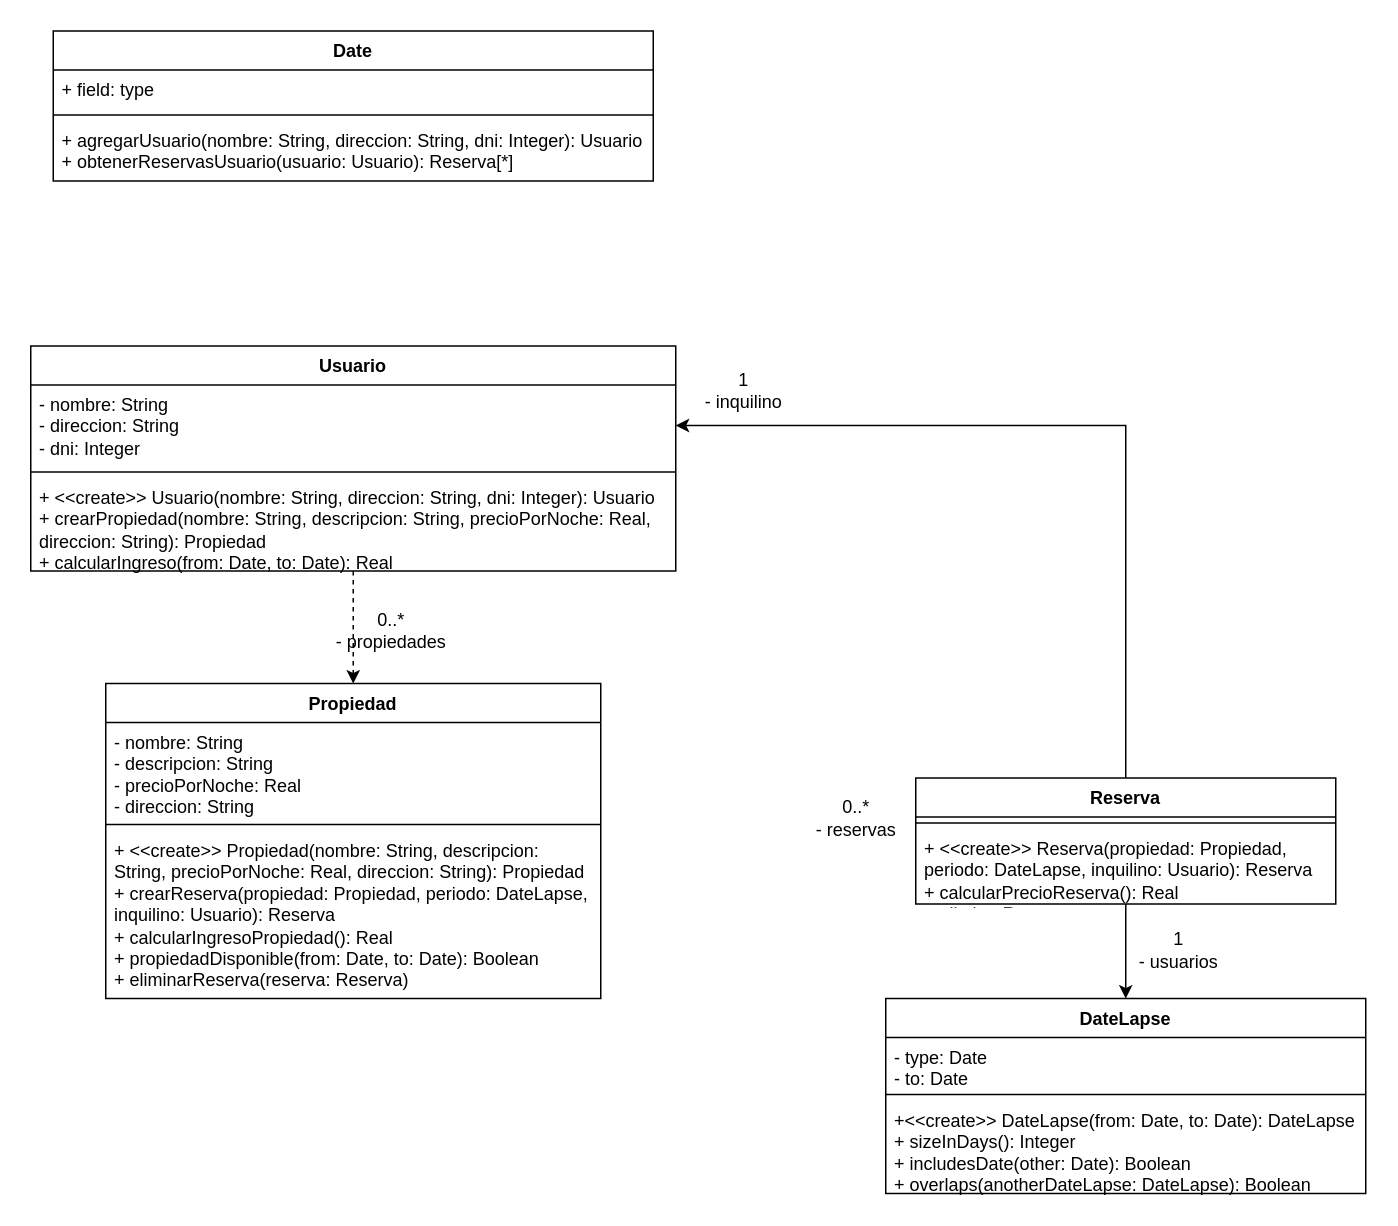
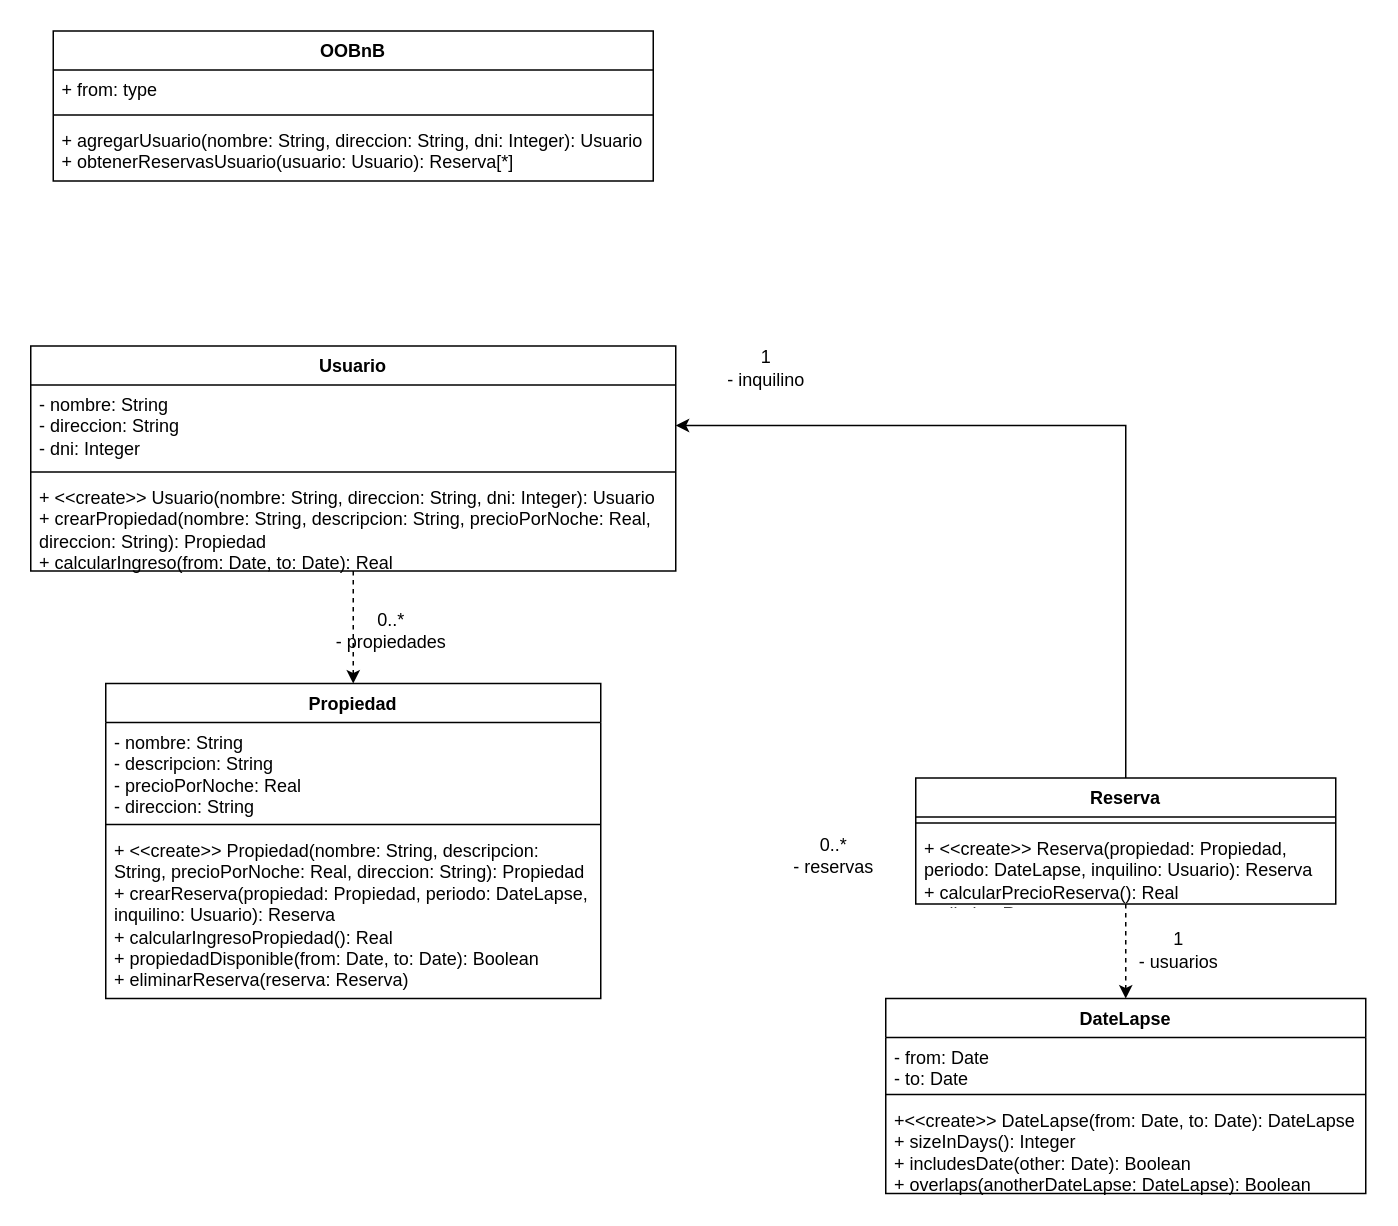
  <mxCell id="0" />
  <mxCell id="1" parent="0" />
  <mxCell id="2" style="edgeStyle=orthogonalEdgeStyle;rounded=0;orthogonalLoop=1;jettySize=auto;html=1;dashed=1;" parent="1" source="3" target="11" edge="1"><mxGeometry relative="1" as="geometry" /></mxCell>
  <mxCell id="3" value="Usuario" style="swimlane;fontStyle=1;align=center;verticalAlign=top;childLayout=stackLayout;horizontal=1;startSize=26;horizontalStack=0;resizeParent=1;resizeParentMax=0;resizeLast=0;collapsible=1;marginBottom=0;whiteSpace=wrap;html=1;" parent="1" vertex="1"><mxGeometry x="20" y="230" width="430" height="150" as="geometry" /></mxCell>
  <mxCell id="4" value="- nombre: String&lt;br&gt;- direccion: String&lt;br&gt;- dni: Integer" style="text;strokeColor=none;fillColor=none;align=left;verticalAlign=top;spacingLeft=4;spacingRight=4;overflow=hidden;rotatable=0;points=[[0,0.5],[1,0.5]];portConstraint=eastwest;whiteSpace=wrap;html=1;" parent="3" vertex="1"><mxGeometry y="26" width="430" height="54" as="geometry" /></mxCell>
  <mxCell id="5" value="" style="line;strokeWidth=1;fillColor=none;align=left;verticalAlign=middle;spacingTop=-1;spacingLeft=3;spacingRight=3;rotatable=0;labelPosition=right;points=[];portConstraint=eastwest;strokeColor=inherit;" parent="3" vertex="1"><mxGeometry y="80" width="430" height="8" as="geometry" /></mxCell>
  <mxCell id="6" value="+ &amp;lt;&amp;lt;create&amp;gt;&amp;gt; Usuario(nombre: String, direccion: String, dni: Integer): Usuario&lt;br&gt;+ crearPropiedad(nombre: String, descripcion: String, precioPorNoche: Real, direccion: String): Propiedad&lt;br&gt;+ calcularIngreso(from: Date, to: Date): Real" style="text;strokeColor=none;fillColor=none;align=left;verticalAlign=top;spacingLeft=4;spacingRight=4;overflow=hidden;rotatable=0;points=[[0,0.5],[1,0.5]];portConstraint=eastwest;whiteSpace=wrap;html=1;" parent="3" vertex="1"><mxGeometry y="88" width="430" height="62" as="geometry" /></mxCell>
- <mxCell id="7" value="Date" style="swimlane;fontStyle=1;align=center;verticalAlign=top;childLayout=stackLayout;horizontal=1;startSize=26;horizontalStack=0;resizeParent=1;resizeParentMax=0;resizeLast=0;collapsible=1;marginBottom=0;whiteSpace=wrap;html=1;" parent="1" vertex="1"><mxGeometry x="35" y="20" width="400" height="100" as="geometry" /></mxCell>
- <mxCell id="8" value="+ field: type" style="text;strokeColor=none;fillColor=none;align=left;verticalAlign=top;spacingLeft=4;spacingRight=4;overflow=hidden;rotatable=0;points=[[0,0.5],[1,0.5]];portConstraint=eastwest;whiteSpace=wrap;html=1;" parent="7" vertex="1"><mxGeometry y="26" width="400" height="26" as="geometry" /></mxCell>
+ <mxCell id="7" value="OOBnB" style="swimlane;fontStyle=1;align=center;verticalAlign=top;childLayout=stackLayout;horizontal=1;startSize=26;horizontalStack=0;resizeParent=1;resizeParentMax=0;resizeLast=0;collapsible=1;marginBottom=0;whiteSpace=wrap;html=1;" parent="1" vertex="1"><mxGeometry x="35" y="20" width="400" height="100" as="geometry" /></mxCell>
+ <mxCell id="8" value="+ from: type" style="text;strokeColor=none;fillColor=none;align=left;verticalAlign=top;spacingLeft=4;spacingRight=4;overflow=hidden;rotatable=0;points=[[0,0.5],[1,0.5]];portConstraint=eastwest;whiteSpace=wrap;html=1;" parent="7" vertex="1"><mxGeometry y="26" width="400" height="26" as="geometry" /></mxCell>
  <mxCell id="9" value="" style="line;strokeWidth=1;fillColor=none;align=left;verticalAlign=middle;spacingTop=-1;spacingLeft=3;spacingRight=3;rotatable=0;labelPosition=right;points=[];portConstraint=eastwest;strokeColor=inherit;" parent="7" vertex="1"><mxGeometry y="52" width="400" height="8" as="geometry" /></mxCell>
  <mxCell id="10" value="+ agregarUsuario(nombre: String, direccion: String, dni: Integer): Usuario&lt;br&gt;+ obtenerReservasUsuario(usuario: Usuario): Reserva[*]" style="text;strokeColor=none;fillColor=none;align=left;verticalAlign=top;spacingLeft=4;spacingRight=4;overflow=hidden;rotatable=0;points=[[0,0.5],[1,0.5]];portConstraint=eastwest;whiteSpace=wrap;html=1;" parent="7" vertex="1"><mxGeometry y="60" width="400" height="40" as="geometry" /></mxCell>
  <mxCell id="11" value="Propiedad" style="swimlane;fontStyle=1;align=center;verticalAlign=top;childLayout=stackLayout;horizontal=1;startSize=26;horizontalStack=0;resizeParent=1;resizeParentMax=0;resizeLast=0;collapsible=1;marginBottom=0;whiteSpace=wrap;html=1;" parent="1" vertex="1"><mxGeometry x="70" y="455" width="330" height="210" as="geometry" /></mxCell>
  <mxCell id="12" value="- nombre: String&lt;br&gt;- descripcion: String&lt;br&gt;- precioPorNoche: Real&lt;br&gt;- direccion: String" style="text;strokeColor=none;fillColor=none;align=left;verticalAlign=top;spacingLeft=4;spacingRight=4;overflow=hidden;rotatable=0;points=[[0,0.5],[1,0.5]];portConstraint=eastwest;whiteSpace=wrap;html=1;" parent="11" vertex="1"><mxGeometry y="26" width="330" height="64" as="geometry" /></mxCell>
  <mxCell id="13" value="" style="line;strokeWidth=1;fillColor=none;align=left;verticalAlign=middle;spacingTop=-1;spacingLeft=3;spacingRight=3;rotatable=0;labelPosition=right;points=[];portConstraint=eastwest;strokeColor=inherit;" parent="11" vertex="1"><mxGeometry y="90" width="330" height="8" as="geometry" /></mxCell>
  <mxCell id="14" value="+ &amp;lt;&amp;lt;create&amp;gt;&amp;gt; Propiedad(nombre: String, descripcion: String, precioPorNoche: Real, direccion: String): Propiedad&lt;br&gt;+ crearReserva(propiedad: Propiedad, periodo: DateLapse, inquilino: Usuario): Reserva&lt;br&gt;+ calcularIngresoPropiedad(): Real&lt;br&gt;+ propiedadDisponible(from: Date, to: Date): Boolean&lt;br&gt;+ eliminarReserva(reserva: Reserva)" style="text;strokeColor=none;fillColor=none;align=left;verticalAlign=top;spacingLeft=4;spacingRight=4;overflow=hidden;rotatable=0;points=[[0,0.5],[1,0.5]];portConstraint=eastwest;whiteSpace=wrap;html=1;" parent="11" vertex="1"><mxGeometry y="98" width="330" height="112" as="geometry" /></mxCell>
  <mxCell id="15" style="edgeStyle=orthogonalEdgeStyle;rounded=0;orthogonalLoop=1;jettySize=auto;html=1;" parent="1" source="17" target="4" edge="1"><mxGeometry relative="1" as="geometry" /></mxCell>
- <mxCell id="16" style="edgeStyle=orthogonalEdgeStyle;rounded=0;orthogonalLoop=1;jettySize=auto;html=1;" parent="1" source="17" target="23" edge="1"><mxGeometry relative="1" as="geometry" /></mxCell>
+ <mxCell id="16" style="edgeStyle=orthogonalEdgeStyle;rounded=0;orthogonalLoop=1;jettySize=auto;html=1;dashed=1;" parent="1" source="17" target="23" edge="1"><mxGeometry relative="1" as="geometry" /></mxCell>
  <mxCell id="17" value="Reserva" style="swimlane;fontStyle=1;align=center;verticalAlign=top;childLayout=stackLayout;horizontal=1;startSize=26;horizontalStack=0;resizeParent=1;resizeParentMax=0;resizeLast=0;collapsible=1;marginBottom=0;whiteSpace=wrap;html=1;" parent="1" vertex="1"><mxGeometry x="610" y="518" width="280" height="84" as="geometry" /></mxCell>
  <mxCell id="18" value="" style="line;strokeWidth=1;fillColor=none;align=left;verticalAlign=middle;spacingTop=-1;spacingLeft=3;spacingRight=3;rotatable=0;labelPosition=right;points=[];portConstraint=eastwest;strokeColor=inherit;" parent="17" vertex="1"><mxGeometry y="26" width="280" height="8" as="geometry" /></mxCell>
  <mxCell id="19" value="+ &amp;lt;&amp;lt;create&amp;gt;&amp;gt; Reserva(propiedad: Propiedad, periodo: DateLapse, inquilino: Usuario): Reserva&lt;br&gt;+ calcularPrecioReserva(): Real&lt;br&gt;+ eliminarReserva" style="text;strokeColor=none;fillColor=none;align=left;verticalAlign=top;spacingLeft=4;spacingRight=4;overflow=hidden;rotatable=0;points=[[0,0.5],[1,0.5]];portConstraint=eastwest;whiteSpace=wrap;html=1;" parent="17" vertex="1"><mxGeometry y="34" width="280" height="50" as="geometry" /></mxCell>
- <mxCell id="20" value="1&lt;br&gt;- inquilino" style="text;html=1;align=center;verticalAlign=middle;resizable=0;points=[];autosize=1;strokeColor=none;fillColor=none;" parent="1" vertex="1"><mxGeometry x="460" y="240" width="70" height="40" as="geometry" /></mxCell>
- <mxCell id="21" value="0..*&lt;br&gt;- reservas" style="text;html=1;align=center;verticalAlign=middle;resizable=0;points=[];autosize=1;strokeColor=none;fillColor=none;" parent="1" vertex="1"><mxGeometry x="530" y="525" width="80" height="40" as="geometry" /></mxCell>
+ <mxCell id="20" value="1&lt;br&gt;- inquilino" style="text;html=1;align=center;verticalAlign=middle;resizable=0;points=[];autosize=1;strokeColor=none;fillColor=none;" parent="1" vertex="1"><mxGeometry x="475" y="225" width="70" height="40" as="geometry" /></mxCell>
+ <mxCell id="21" value="0..*&lt;br&gt;- reservas" style="text;html=1;align=center;verticalAlign=middle;resizable=0;points=[];autosize=1;strokeColor=none;fillColor=none;" parent="1" vertex="1"><mxGeometry x="515" y="550" width="80" height="40" as="geometry" /></mxCell>
  <mxCell id="22" value="0..*&lt;br&gt;- propiedades" style="text;html=1;align=center;verticalAlign=middle;resizable=0;points=[];autosize=1;strokeColor=none;fillColor=none;" parent="1" vertex="1"><mxGeometry x="210" y="400" width="100" height="40" as="geometry" /></mxCell>
  <mxCell id="23" value="DateLapse" style="swimlane;fontStyle=1;align=center;verticalAlign=top;childLayout=stackLayout;horizontal=1;startSize=26;horizontalStack=0;resizeParent=1;resizeParentMax=0;resizeLast=0;collapsible=1;marginBottom=0;whiteSpace=wrap;html=1;" parent="1" vertex="1"><mxGeometry x="590" y="665" width="320" height="130" as="geometry" /></mxCell>
- <mxCell id="24" value="- type: Date&lt;br&gt;- to: Date" style="text;strokeColor=none;fillColor=none;align=left;verticalAlign=top;spacingLeft=4;spacingRight=4;overflow=hidden;rotatable=0;points=[[0,0.5],[1,0.5]];portConstraint=eastwest;whiteSpace=wrap;html=1;" parent="23" vertex="1"><mxGeometry y="26" width="320" height="34" as="geometry" /></mxCell>
+ <mxCell id="24" value="- from: Date&lt;br&gt;- to: Date" style="text;strokeColor=none;fillColor=none;align=left;verticalAlign=top;spacingLeft=4;spacingRight=4;overflow=hidden;rotatable=0;points=[[0,0.5],[1,0.5]];portConstraint=eastwest;whiteSpace=wrap;html=1;" parent="23" vertex="1"><mxGeometry y="26" width="320" height="34" as="geometry" /></mxCell>
  <mxCell id="25" value="" style="line;strokeWidth=1;fillColor=none;align=left;verticalAlign=middle;spacingTop=-1;spacingLeft=3;spacingRight=3;rotatable=0;labelPosition=right;points=[];portConstraint=eastwest;strokeColor=inherit;" parent="23" vertex="1"><mxGeometry y="60" width="320" height="8" as="geometry" /></mxCell>
  <mxCell id="26" value="+&amp;lt;&amp;lt;create&amp;gt;&amp;gt; DateLapse(from: Date, to: Date): DateLapse&lt;br&gt;+ sizeInDays(): Integer&lt;br&gt;+ includesDate(other: Date): Boolean&lt;br&gt;+ overlaps(anotherDateLapse: DateLapse): Boolean" style="text;strokeColor=none;fillColor=none;align=left;verticalAlign=top;spacingLeft=4;spacingRight=4;overflow=hidden;rotatable=0;points=[[0,0.5],[1,0.5]];portConstraint=eastwest;whiteSpace=wrap;html=1;" parent="23" vertex="1"><mxGeometry y="68" width="320" height="62" as="geometry" /></mxCell>
  <mxCell id="27" value="1&lt;br&gt;- usuarios" style="text;html=1;align=center;verticalAlign=middle;resizable=0;points=[];autosize=1;strokeColor=none;fillColor=none;" parent="1" vertex="1"><mxGeometry x="750" y="613" width="70" height="40" as="geometry" /></mxCell>
